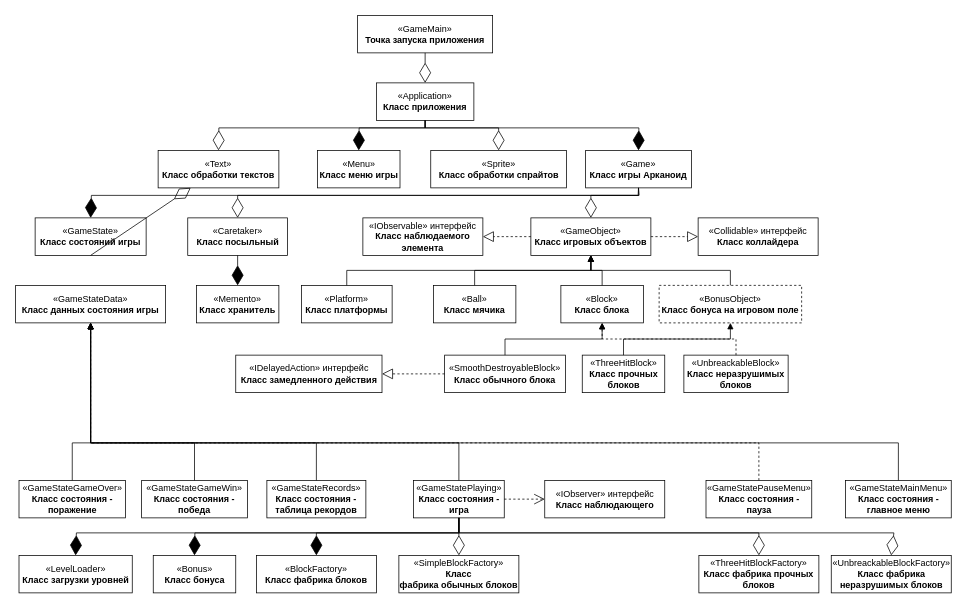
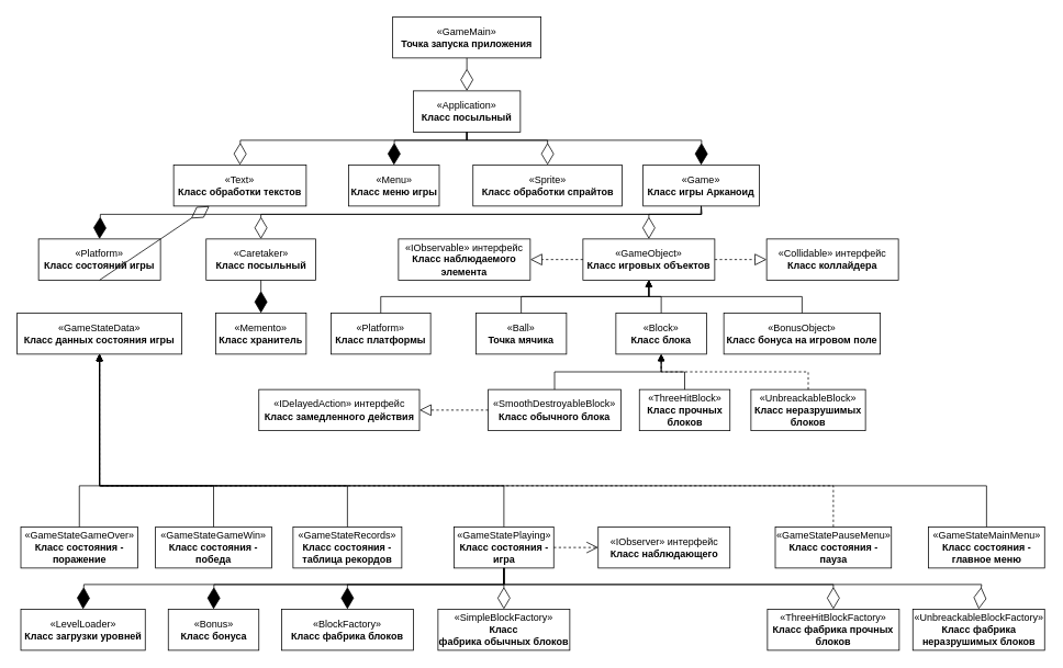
  <mxCell id="0" />
  <mxCell id="1" parent="0" />
- <mxCell id="2" value="«Application»&lt;br&gt;&lt;b&gt;Класс приложения&lt;/b&gt;" style="html=1;whiteSpace=wrap;" vertex="1" parent="1"><mxGeometry x="501" y="110" width="130" height="50" as="geometry" /></mxCell>
- <mxCell id="3" value="«Ball»&lt;br&gt;&lt;b&gt;Класс мячика&lt;/b&gt;" style="html=1;whiteSpace=wrap;" vertex="1" parent="1"><mxGeometry x="577" y="380" width="110" height="50" as="geometry" /></mxCell>
+ <mxCell id="2" value="«Application»&lt;br&gt;&lt;b&gt;Класс посыльный&lt;/b&gt;" style="html=1;whiteSpace=wrap;" vertex="1" parent="1"><mxGeometry x="501" y="110" width="130" height="50" as="geometry" /></mxCell>
+ <mxCell id="3" value="«Ball»&lt;br&gt;&lt;b&gt;Точка мячика&lt;/b&gt;" style="html=1;whiteSpace=wrap;" vertex="1" parent="1"><mxGeometry x="577" y="380" width="110" height="50" as="geometry" /></mxCell>
  <mxCell id="4" value="«Block»&lt;br&gt;&lt;b&gt;Класс блока&lt;/b&gt;" style="html=1;whiteSpace=wrap;" vertex="1" parent="1"><mxGeometry x="747" y="380" width="110" height="50" as="geometry" /></mxCell>
  <mxCell id="5" value="«BlockFactory»&lt;br&gt;&lt;b&gt;Класс фабрика блоков&lt;/b&gt;" style="html=1;whiteSpace=wrap;" vertex="1" parent="1"><mxGeometry x="341" y="740" width="160" height="50" as="geometry" /></mxCell>
  <mxCell id="6" value="«Bonus»&lt;br&gt;&lt;b&gt;Класс бонуса&lt;/b&gt;" style="html=1;whiteSpace=wrap;" vertex="1" parent="1"><mxGeometry x="203.5" y="740" width="110" height="50" as="geometry" /></mxCell>
- <mxCell id="7" value="«BonusObject»&lt;br&gt;&lt;b&gt;Класс бонуса на игровом поле&lt;/b&gt;" style="html=1;whiteSpace=wrap;dashed=1;" vertex="1" parent="1"><mxGeometry x="878" y="380" width="190" height="50" as="geometry" /></mxCell>
+ <mxCell id="7" value="«BonusObject»&lt;br&gt;&lt;b&gt;Класс бонуса на игровом поле&lt;/b&gt;" style="html=1;whiteSpace=wrap;" vertex="1" parent="1"><mxGeometry x="878" y="380" width="190" height="50" as="geometry" /></mxCell>
  <mxCell id="8" value="«Caretaker»&lt;br&gt;&lt;b&gt;Класс посыльный&lt;/b&gt;" style="html=1;whiteSpace=wrap;" vertex="1" parent="1"><mxGeometry x="249.5" y="290" width="133" height="50" as="geometry" /></mxCell>
  <mxCell id="9" value="«Game»&lt;br&gt;&lt;b&gt;Класс игры Арканоид&lt;/b&gt;" style="html=1;whiteSpace=wrap;" vertex="1" parent="1"><mxGeometry x="780" y="200" width="141" height="50" as="geometry" /></mxCell>
  <mxCell id="10" value="«GameMain»&lt;br&gt;&lt;b&gt;Точка запуска приложения&lt;/b&gt;" style="html=1;whiteSpace=wrap;" vertex="1" parent="1"><mxGeometry x="476" y="20" width="180" height="50" as="geometry" /></mxCell>
  <mxCell id="11" value="«GameObject»&lt;br&gt;&lt;b&gt;Класс игровых объектов&lt;/b&gt;" style="html=1;whiteSpace=wrap;" vertex="1" parent="1"><mxGeometry x="707" y="290" width="160" height="50" as="geometry" /></mxCell>
  <mxCell id="12" value="«Memento»&lt;br&gt;&lt;b&gt;Класс хранитель&lt;/b&gt;" style="html=1;whiteSpace=wrap;" vertex="1" parent="1"><mxGeometry x="261" y="380" width="110" height="50" as="geometry" /></mxCell>
  <mxCell id="13" value="«LevelLoader»&lt;br&gt;&lt;b&gt;Класс загрузки уровней&lt;/b&gt;" style="html=1;whiteSpace=wrap;" vertex="1" parent="1"><mxGeometry x="24.5" y="740" width="151" height="50" as="geometry" /></mxCell>
  <mxCell id="14" value="«GameStateGameWin»&lt;br&gt;&lt;b&gt;Класс состояния - победа&lt;/b&gt;" style="html=1;whiteSpace=wrap;" vertex="1" parent="1"><mxGeometry x="188" y="640" width="141" height="50" as="geometry" /></mxCell>
  <mxCell id="15" value="«GameStateMainMenu»&lt;br&gt;&lt;b&gt;Класс состояния - главное меню&lt;/b&gt;" style="html=1;whiteSpace=wrap;" vertex="1" parent="1"><mxGeometry x="1126.5" y="640" width="141" height="50" as="geometry" /></mxCell>
  <mxCell id="16" value="«GameStateGameOver»&lt;br&gt;&lt;b&gt;Класс состояния - поражение&lt;/b&gt;" style="html=1;whiteSpace=wrap;" vertex="1" parent="1"><mxGeometry x="24.5" y="640" width="142" height="50" as="geometry" /></mxCell>
  <mxCell id="17" value="«GameStateRecords»&lt;br&gt;&lt;b&gt;Класс состояния - таблица рекордов&lt;/b&gt;" style="html=1;whiteSpace=wrap;" vertex="1" parent="1"><mxGeometry x="355" y="640" width="132" height="50" as="geometry" /></mxCell>
  <mxCell id="18" value="«GameStatePlaying»&lt;br&gt;&lt;b&gt;Класс состояния - игра&lt;/b&gt;" style="html=1;whiteSpace=wrap;" vertex="1" parent="1"><mxGeometry x="550.5" y="640" width="121" height="50" as="geometry" /></mxCell>
  <mxCell id="19" value="«GameStateData»&lt;br&gt;&lt;b&gt;Класс данных состояния игры&lt;/b&gt;" style="html=1;whiteSpace=wrap;" vertex="1" parent="1"><mxGeometry x="20" y="380" width="200" height="50" as="geometry" /></mxCell>
- <mxCell id="20" value="«GameState»&lt;br&gt;&lt;b&gt;Класс состояний игры&lt;/b&gt;" style="html=1;whiteSpace=wrap;" vertex="1" parent="1"><mxGeometry x="46" y="290" width="148" height="50" as="geometry" /></mxCell>
+ <mxCell id="20" value="«Platform»&lt;br&gt;&lt;b&gt;Класс состояний игры&lt;/b&gt;" style="html=1;whiteSpace=wrap;" vertex="1" parent="1"><mxGeometry x="46" y="290" width="148" height="50" as="geometry" /></mxCell>
  <mxCell id="21" value="«GameStatePauseMenu»&lt;br&gt;&lt;b&gt;Класс состояния - пауза&lt;/b&gt;" style="html=1;whiteSpace=wrap;" vertex="1" parent="1"><mxGeometry x="940.5" y="640" width="141" height="50" as="geometry" /></mxCell>
  <mxCell id="22" value="«UnbreackableBlockFactory»&lt;br&gt;&lt;b&gt;Класс фабрика неразрушимых блоков&lt;/b&gt;" style="html=1;whiteSpace=wrap;" vertex="1" parent="1"><mxGeometry x="1107.5" y="740" width="160" height="50" as="geometry" /></mxCell>
  <mxCell id="23" value="«UnbreackableBlock»&lt;br&gt;&lt;b&gt;Класс неразрушимых блоков&lt;/b&gt;" style="html=1;whiteSpace=wrap;" vertex="1" parent="1"><mxGeometry x="911" y="473" width="139" height="50" as="geometry" /></mxCell>
  <mxCell id="24" value="«SmoothDestroyableBlock»&lt;br&gt;&lt;b&gt;Класс обычного блока&lt;/b&gt;" style="html=1;whiteSpace=wrap;" vertex="1" parent="1"><mxGeometry x="592" y="473" width="161" height="50" as="geometry" /></mxCell>
  <mxCell id="25" value="«Sprite»&lt;br&gt;&lt;b&gt;Класс обработки спрайтов&lt;/b&gt;" style="html=1;whiteSpace=wrap;" vertex="1" parent="1"><mxGeometry x="573.5" y="200" width="181" height="50" as="geometry" /></mxCell>
  <mxCell id="26" value="«SimpleBlockFactory»&lt;br&gt;&lt;b&gt;Класс фабрика&amp;nbsp;&lt;/b&gt;&lt;b&gt;обычных&lt;/b&gt;&lt;b&gt;&amp;nbsp;блоков&lt;/b&gt;" style="html=1;whiteSpace=wrap;" vertex="1" parent="1"><mxGeometry x="531" y="740" width="160" height="50" as="geometry" /></mxCell>
  <mxCell id="27" value="«ThreeHitBlockFactory»&lt;br&gt;&lt;b&gt;Класс фабрика прочных блоков&lt;/b&gt;" style="html=1;whiteSpace=wrap;" vertex="1" parent="1"><mxGeometry x="931" y="740" width="160" height="50" as="geometry" /></mxCell>
  <mxCell id="28" value="«ThreeHitBlock»&lt;br&gt;&lt;b&gt;Класс прочных блоков&lt;/b&gt;" style="html=1;whiteSpace=wrap;" vertex="1" parent="1"><mxGeometry x="775.5" y="473" width="110" height="50" as="geometry" /></mxCell>
  <mxCell id="29" value="«Platform»&lt;br&gt;&lt;b&gt;Класс платформы&lt;/b&gt;" style="html=1;whiteSpace=wrap;" vertex="1" parent="1"><mxGeometry x="401" y="380" width="121" height="50" as="geometry" /></mxCell>
  <mxCell id="30" value="«Menu»&lt;br&gt;&lt;b&gt;Класс меню игры&lt;/b&gt;" style="html=1;whiteSpace=wrap;" vertex="1" parent="1"><mxGeometry x="422.5" y="200" width="110" height="50" as="geometry" /></mxCell>
  <mxCell id="31" value="«Text»&lt;br&gt;&lt;b&gt;Класс обработки текстов&lt;/b&gt;" style="html=1;whiteSpace=wrap;" vertex="1" parent="1"><mxGeometry x="210" y="200" width="161" height="50" as="geometry" /></mxCell>
  <mxCell id="32" value="«Collidable» интерфейс&lt;br&gt;&lt;b&gt;Класс коллайдера&lt;/b&gt;" style="html=1;whiteSpace=wrap;" vertex="1" parent="1"><mxGeometry x="930" y="290" width="160" height="50" as="geometry" /></mxCell>
  <mxCell id="33" value="«IObservable» интерфейс&lt;br&gt;&lt;b&gt;Класс наблюдаемого элемента&lt;/b&gt;" style="html=1;whiteSpace=wrap;" vertex="1" parent="1"><mxGeometry x="483" y="290" width="160" height="50" as="geometry" /></mxCell>
  <mxCell id="34" value="«IObserver» интерфейс&lt;br&gt;&lt;b&gt;Класс наблюдающего&lt;/b&gt;" style="html=1;whiteSpace=wrap;" vertex="1" parent="1"><mxGeometry x="725.5" y="640" width="160" height="50" as="geometry" /></mxCell>
  <mxCell id="35" value="«IDelayedAction» интерфейс&lt;br&gt;&lt;b&gt;Класс замедленного действия&lt;/b&gt;" style="html=1;whiteSpace=wrap;" vertex="1" parent="1"><mxGeometry x="313.5" y="473" width="195" height="50" as="geometry" /></mxCell>
  <mxCell id="36" value="" style="endArrow=block;dashed=1;endFill=0;endSize=12;html=1;rounded=0;entryX=0;entryY=0.5;entryDx=0;entryDy=0;exitX=1;exitY=0.5;exitDx=0;exitDy=0;" edge="1" parent="1" source="11" target="32"><mxGeometry width="160" relative="1" as="geometry"><mxPoint x="640" y="520" as="sourcePoint" /><mxPoint x="800" y="520" as="targetPoint" /></mxGeometry></mxCell>
  <mxCell id="37" value="" style="endArrow=open;dashed=1;endFill=0;endSize=12;html=1;rounded=0;exitX=1;exitY=0.5;exitDx=0;exitDy=0;entryX=0;entryY=0.5;entryDx=0;entryDy=0;" edge="1" parent="1" source="18" target="34"><mxGeometry width="160" relative="1" as="geometry"><mxPoint x="864" y="355" as="sourcePoint" /><mxPoint x="761" y="600" as="targetPoint" /></mxGeometry></mxCell>
  <mxCell id="38" value="" style="endArrow=block;dashed=1;endFill=0;endSize=12;html=1;rounded=0;entryX=1;entryY=0.5;entryDx=0;entryDy=0;exitX=0;exitY=0.5;exitDx=0;exitDy=0;" edge="1" parent="1" source="24" target="35"><mxGeometry width="160" relative="1" as="geometry"><mxPoint x="311" y="590" as="sourcePoint" /><mxPoint x="451" y="550" as="targetPoint" /></mxGeometry></mxCell>
  <mxCell id="39" value="" style="endArrow=block;dashed=1;endFill=0;endSize=12;html=1;rounded=0;entryX=1;entryY=0.5;entryDx=0;entryDy=0;exitX=0;exitY=0.5;exitDx=0;exitDy=0;" edge="1" parent="1" source="11" target="33"><mxGeometry width="160" relative="1" as="geometry"><mxPoint x="883" y="325" as="sourcePoint" /><mxPoint x="940" y="325" as="targetPoint" /></mxGeometry></mxCell>
  <mxCell id="40" value="" style="endArrow=block;endFill=1;html=1;edgeStyle=orthogonalEdgeStyle;align=left;verticalAlign=top;rounded=0;exitX=0.5;exitY=0;exitDx=0;exitDy=0;entryX=0.5;entryY=1;entryDx=0;entryDy=0;" edge="1" parent="1" source="24" target="4"><mxGeometry x="-1" relative="1" as="geometry"><mxPoint x="643" y="570" as="sourcePoint" /><mxPoint x="803" y="570" as="targetPoint" /></mxGeometry></mxCell>
- <mxCell id="41" value="" style="endArrow=block;endFill=1;html=1;edgeStyle=orthogonalEdgeStyle;align=left;verticalAlign=top;rounded=0;exitX=0.5;exitY=0;exitDx=0;exitDy=0;" edge="1" parent="1" source="28" target="7"><mxGeometry x="-1" relative="1" as="geometry"><mxPoint x="683" y="483" as="sourcePoint" /><mxPoint x="812" y="440" as="targetPoint" /></mxGeometry></mxCell>
+ <mxCell id="41" value="" style="endArrow=block;endFill=1;html=1;edgeStyle=orthogonalEdgeStyle;align=left;verticalAlign=top;rounded=0;exitX=0.5;exitY=0;exitDx=0;exitDy=0;entryX=0.5;entryY=1;entryDx=0;entryDy=0;" edge="1" parent="1" source="28" target="4"><mxGeometry x="-1" relative="1" as="geometry"><mxPoint x="683" y="483" as="sourcePoint" /><mxPoint x="812" y="440" as="targetPoint" /></mxGeometry></mxCell>
  <mxCell id="42" value="" style="endArrow=block;endFill=1;html=1;edgeStyle=orthogonalEdgeStyle;align=left;verticalAlign=top;rounded=0;exitX=0.5;exitY=0;exitDx=0;exitDy=0;entryX=0.5;entryY=1;entryDx=0;entryDy=0;dashed=1;" edge="1" parent="1" source="23" target="4"><mxGeometry x="-1" relative="1" as="geometry"><mxPoint x="841" y="483" as="sourcePoint" /><mxPoint x="841" y="440" as="targetPoint" /></mxGeometry></mxCell>
  <mxCell id="43" value="" style="endArrow=block;endFill=1;html=1;edgeStyle=orthogonalEdgeStyle;align=left;verticalAlign=top;rounded=0;exitX=0.5;exitY=0;exitDx=0;exitDy=0;entryX=0.5;entryY=1;entryDx=0;entryDy=0;" edge="1" parent="1" source="15" target="19"><mxGeometry x="-1" relative="1" as="geometry"><mxPoint x="1127" y="370" as="sourcePoint" /><mxPoint x="1287" y="370" as="targetPoint" /><Array as="points"><mxPoint x="1197" y="590" /><mxPoint x="120" y="590" /></Array></mxGeometry></mxCell>
  <mxCell id="44" value="" style="endArrow=block;endFill=1;html=1;edgeStyle=orthogonalEdgeStyle;align=left;verticalAlign=top;rounded=0;exitX=0.5;exitY=0;exitDx=0;exitDy=0;entryX=0.5;entryY=1;entryDx=0;entryDy=0;dashed=1;" edge="1" parent="1" source="21" target="19"><mxGeometry x="-1" relative="1" as="geometry"><mxPoint x="1127" y="370" as="sourcePoint" /><mxPoint x="1287" y="370" as="targetPoint" /><Array as="points"><mxPoint x="1011" y="590" /><mxPoint x="120" y="590" /></Array></mxGeometry></mxCell>
  <mxCell id="45" value="" style="endArrow=block;endFill=1;html=1;edgeStyle=orthogonalEdgeStyle;align=left;verticalAlign=top;rounded=0;exitX=0.5;exitY=0;exitDx=0;exitDy=0;entryX=0.5;entryY=1;entryDx=0;entryDy=0;" edge="1" parent="1" source="18" target="19"><mxGeometry x="-1" relative="1" as="geometry"><mxPoint x="1127" y="370" as="sourcePoint" /><mxPoint x="1287" y="370" as="targetPoint" /><Array as="points"><mxPoint x="611" y="590" /><mxPoint x="120" y="590" /></Array></mxGeometry></mxCell>
  <mxCell id="46" value="" style="endArrow=block;endFill=1;html=1;edgeStyle=orthogonalEdgeStyle;align=left;verticalAlign=top;rounded=0;exitX=0.5;exitY=0;exitDx=0;exitDy=0;entryX=0.5;entryY=1;entryDx=0;entryDy=0;" edge="1" parent="1" source="17" target="19"><mxGeometry x="-1" relative="1" as="geometry"><mxPoint x="1127" y="370" as="sourcePoint" /><mxPoint x="1287" y="370" as="targetPoint" /><Array as="points"><mxPoint x="421" y="590" /><mxPoint x="120" y="590" /></Array></mxGeometry></mxCell>
  <mxCell id="47" value="" style="endArrow=block;endFill=1;html=1;edgeStyle=orthogonalEdgeStyle;align=left;verticalAlign=top;rounded=0;exitX=0.5;exitY=0;exitDx=0;exitDy=0;entryX=0.5;entryY=1;entryDx=0;entryDy=0;" edge="1" parent="1" source="14" target="19"><mxGeometry x="-1" relative="1" as="geometry"><mxPoint x="1127" y="370" as="sourcePoint" /><mxPoint x="1287" y="370" as="targetPoint" /><Array as="points"><mxPoint x="259" y="590" /><mxPoint x="120" y="590" /></Array></mxGeometry></mxCell>
  <mxCell id="48" value="" style="endArrow=block;endFill=1;html=1;edgeStyle=orthogonalEdgeStyle;align=left;verticalAlign=top;rounded=0;exitX=0.5;exitY=0;exitDx=0;exitDy=0;entryX=0.5;entryY=1;entryDx=0;entryDy=0;" edge="1" parent="1" source="16" target="19"><mxGeometry x="-1" relative="1" as="geometry"><mxPoint x="1127" y="370" as="sourcePoint" /><mxPoint x="1287" y="370" as="targetPoint" /><Array as="points"><mxPoint x="96" y="590" /><mxPoint x="120" y="590" /></Array></mxGeometry></mxCell>
  <mxCell id="49" value="" style="endArrow=block;endFill=1;html=1;edgeStyle=orthogonalEdgeStyle;align=left;verticalAlign=top;rounded=0;exitX=0.5;exitY=0;exitDx=0;exitDy=0;entryX=0.5;entryY=1;entryDx=0;entryDy=0;" edge="1" parent="1" source="29" target="11"><mxGeometry x="-1" relative="1" as="geometry"><mxPoint x="1127" y="370" as="sourcePoint" /><mxPoint x="1287" y="370" as="targetPoint" /></mxGeometry></mxCell>
  <mxCell id="50" value="" style="endArrow=block;endFill=1;html=1;edgeStyle=orthogonalEdgeStyle;align=left;verticalAlign=top;rounded=0;exitX=0.5;exitY=0;exitDx=0;exitDy=0;entryX=0.5;entryY=1;entryDx=0;entryDy=0;" edge="1" parent="1" source="7" target="11"><mxGeometry x="-1" relative="1" as="geometry"><mxPoint x="1127" y="370" as="sourcePoint" /><mxPoint x="1287" y="370" as="targetPoint" /></mxGeometry></mxCell>
  <mxCell id="51" value="" style="endArrow=block;endFill=1;html=1;edgeStyle=orthogonalEdgeStyle;align=left;verticalAlign=top;rounded=0;exitX=0.5;exitY=0;exitDx=0;exitDy=0;entryX=0.5;entryY=1;entryDx=0;entryDy=0;" edge="1" parent="1" source="4" target="11"><mxGeometry x="-1" relative="1" as="geometry"><mxPoint x="1127" y="370" as="sourcePoint" /><mxPoint x="1287" y="370" as="targetPoint" /></mxGeometry></mxCell>
  <mxCell id="52" value="" style="endArrow=block;endFill=1;html=1;edgeStyle=orthogonalEdgeStyle;align=left;verticalAlign=top;rounded=0;exitX=0.5;exitY=0;exitDx=0;exitDy=0;entryX=0.5;entryY=1;entryDx=0;entryDy=0;" edge="1" parent="1" source="3" target="11"><mxGeometry x="-1" relative="1" as="geometry"><mxPoint x="1127" y="370" as="sourcePoint" /><mxPoint x="1287" y="370" as="targetPoint" /></mxGeometry></mxCell>
  <mxCell id="53" value="" style="endArrow=diamondThin;endFill=1;endSize=24;html=1;rounded=0;exitX=0.5;exitY=1;exitDx=0;exitDy=0;entryX=0.5;entryY=0;entryDx=0;entryDy=0;" edge="1" parent="1" source="2" target="9"><mxGeometry width="160" relative="1" as="geometry"><mxPoint x="801" y="120" as="sourcePoint" /><mxPoint x="961" y="120" as="targetPoint" /><Array as="points"><mxPoint x="566" y="170" /><mxPoint x="851" y="170" /></Array></mxGeometry></mxCell>
  <mxCell id="54" value="" style="endArrow=diamondThin;endFill=1;endSize=24;html=1;rounded=0;exitX=0.5;exitY=1;exitDx=0;exitDy=0;entryX=0.5;entryY=0;entryDx=0;entryDy=0;" edge="1" parent="1" source="2" target="30"><mxGeometry width="160" relative="1" as="geometry"><mxPoint x="576" y="170" as="sourcePoint" /><mxPoint x="861" y="210" as="targetPoint" /><Array as="points"><mxPoint x="566" y="170" /><mxPoint x="478" y="170" /></Array></mxGeometry></mxCell>
  <mxCell id="55" value="" style="endArrow=diamondThin;endFill=0;endSize=24;html=1;rounded=0;exitX=0.5;exitY=1;exitDx=0;exitDy=0;" edge="1" parent="1" source="2"><mxGeometry width="160" relative="1" as="geometry"><mxPoint x="511" y="330" as="sourcePoint" /><mxPoint x="664" y="200" as="targetPoint" /><Array as="points"><mxPoint x="566" y="170" /><mxPoint x="664" y="170" /></Array></mxGeometry></mxCell>
  <mxCell id="56" value="" style="endArrow=diamondThin;endFill=0;endSize=24;html=1;rounded=0;exitX=0.5;exitY=1;exitDx=0;exitDy=0;entryX=0.5;entryY=0;entryDx=0;entryDy=0;" edge="1" parent="1" source="2" target="31"><mxGeometry width="160" relative="1" as="geometry"><mxPoint x="576" y="170" as="sourcePoint" /><mxPoint x="674" y="210" as="targetPoint" /><Array as="points"><mxPoint x="566" y="170" /><mxPoint x="291" y="170" /></Array></mxGeometry></mxCell>
  <mxCell id="57" value="" style="endArrow=diamondThin;endFill=0;endSize=24;html=1;rounded=0;exitX=0.5;exitY=1;exitDx=0;exitDy=0;entryX=0.5;entryY=0;entryDx=0;entryDy=0;" edge="1" parent="1" source="9" target="11"><mxGeometry width="160" relative="1" as="geometry"><mxPoint x="576" y="170" as="sourcePoint" /><mxPoint x="674" y="210" as="targetPoint" /><Array as="points"><mxPoint x="851" y="260" /><mxPoint x="787" y="260" /></Array></mxGeometry></mxCell>
  <mxCell id="58" value="" style="endArrow=diamondThin;endFill=1;endSize=24;html=1;rounded=0;exitX=0.5;exitY=1;exitDx=0;exitDy=0;entryX=0.5;entryY=0;entryDx=0;entryDy=0;" edge="1" parent="1" source="8" target="12"><mxGeometry width="160" relative="1" as="geometry"><mxPoint x="421" y="140" as="sourcePoint" /><mxPoint x="581" y="140" as="targetPoint" /></mxGeometry></mxCell>
  <mxCell id="59" value="" style="endArrow=diamondThin;endFill=0;endSize=24;html=1;rounded=0;exitX=0.5;exitY=1;exitDx=0;exitDy=0;entryX=0.5;entryY=0;entryDx=0;entryDy=0;" edge="1" parent="1" source="9" target="8"><mxGeometry width="160" relative="1" as="geometry"><mxPoint x="861" y="260" as="sourcePoint" /><mxPoint x="797" y="300" as="targetPoint" /><Array as="points"><mxPoint x="851" y="260" /><mxPoint x="316" y="260" /></Array></mxGeometry></mxCell>
  <mxCell id="60" value="" style="endArrow=diamondThin;endFill=1;endSize=24;html=1;rounded=0;exitX=0.5;exitY=1;exitDx=0;exitDy=0;entryX=0.5;entryY=0;entryDx=0;entryDy=0;" edge="1" parent="1" source="9" target="20"><mxGeometry width="160" relative="1" as="geometry"><mxPoint x="451" y="360" as="sourcePoint" /><mxPoint x="611" y="360" as="targetPoint" /><Array as="points"><mxPoint x="850" y="260" /><mxPoint x="121" y="260" /></Array></mxGeometry></mxCell>
  <mxCell id="61" value="" style="endArrow=diamondThin;endFill=0;endSize=24;html=1;rounded=0;exitX=0.5;exitY=1;exitDx=0;exitDy=0;entryX=0.5;entryY=0;entryDx=0;entryDy=0;" edge="1" parent="1" source="10" target="2"><mxGeometry width="160" relative="1" as="geometry"><mxPoint x="451" y="290" as="sourcePoint" /><mxPoint x="611" y="290" as="targetPoint" /></mxGeometry></mxCell>
  <mxCell id="62" value="" style="endArrow=diamondThin;endFill=0;endSize=24;html=1;rounded=0;exitX=0.5;exitY=1;exitDx=0;exitDy=0;" edge="1" parent="1" source="20" target="31"><mxGeometry width="160" relative="1" as="geometry"><mxPoint x="451" y="290" as="sourcePoint" /><mxPoint x="611" y="290" as="targetPoint" /></mxGeometry></mxCell>
  <mxCell id="63" value="" style="endArrow=diamondThin;endFill=1;endSize=24;html=1;rounded=0;exitX=0.5;exitY=1;exitDx=0;exitDy=0;entryX=0.5;entryY=0;entryDx=0;entryDy=0;" edge="1" parent="1" source="18" target="13"><mxGeometry width="160" relative="1" as="geometry"><mxPoint x="722" y="769" as="sourcePoint" /><mxPoint x="882" y="769" as="targetPoint" /><Array as="points"><mxPoint x="611" y="710" /><mxPoint x="101" y="710" /></Array></mxGeometry></mxCell>
  <mxCell id="64" value="" style="endArrow=diamondThin;endFill=1;endSize=24;html=1;rounded=0;exitX=0.5;exitY=1;exitDx=0;exitDy=0;entryX=0.5;entryY=0;entryDx=0;entryDy=0;" edge="1" parent="1" source="18" target="6"><mxGeometry width="160" relative="1" as="geometry"><mxPoint x="621" y="700" as="sourcePoint" /><mxPoint x="110" y="750" as="targetPoint" /><Array as="points"><mxPoint x="611" y="710" /><mxPoint x="259" y="710" /></Array></mxGeometry></mxCell>
  <mxCell id="65" value="" style="endArrow=diamondThin;endFill=1;endSize=24;html=1;rounded=0;exitX=0.5;exitY=1;exitDx=0;exitDy=0;entryX=0.5;entryY=0;entryDx=0;entryDy=0;" edge="1" parent="1" source="18" target="5"><mxGeometry width="160" relative="1" as="geometry"><mxPoint x="621" y="700" as="sourcePoint" /><mxPoint x="269" y="750" as="targetPoint" /><Array as="points"><mxPoint x="611" y="710" /><mxPoint x="421" y="710" /></Array></mxGeometry></mxCell>
  <mxCell id="66" value="" style="endArrow=diamondThin;endFill=0;endSize=24;html=1;rounded=0;entryX=0.5;entryY=0;entryDx=0;entryDy=0;" edge="1" parent="1" target="22"><mxGeometry width="160" relative="1" as="geometry"><mxPoint x="611" y="690" as="sourcePoint" /><mxPoint x="643" y="860" as="targetPoint" /><Array as="points"><mxPoint x="611" y="710" /><mxPoint x="1191" y="710" /></Array></mxGeometry></mxCell>
  <mxCell id="67" value="" style="endArrow=diamondThin;endFill=0;endSize=24;html=1;rounded=0;entryX=0.5;entryY=0;entryDx=0;entryDy=0;" edge="1" parent="1" target="26"><mxGeometry width="160" relative="1" as="geometry"><mxPoint x="611" y="690" as="sourcePoint" /><mxPoint x="653" y="870" as="targetPoint" /></mxGeometry></mxCell>
  <mxCell id="68" value="" style="endArrow=diamondThin;endFill=0;endSize=24;html=1;rounded=0;entryX=0.5;entryY=0;entryDx=0;entryDy=0;" edge="1" parent="1" target="27"><mxGeometry width="160" relative="1" as="geometry"><mxPoint x="611" y="690" as="sourcePoint" /><mxPoint x="816" y="710" as="targetPoint" /><Array as="points"><mxPoint x="611" y="710" /><mxPoint x="1011" y="710" /></Array></mxGeometry></mxCell>
